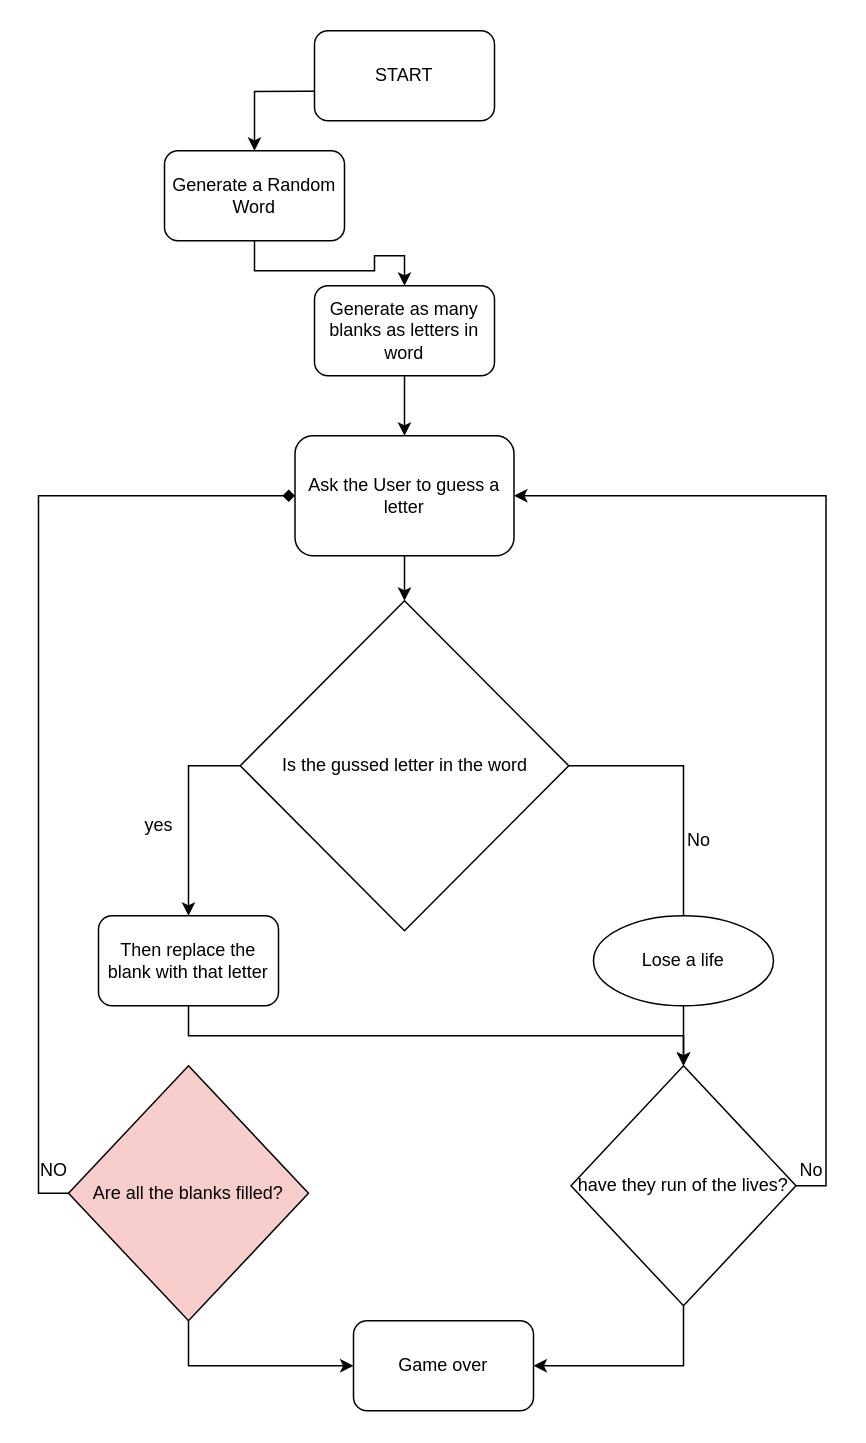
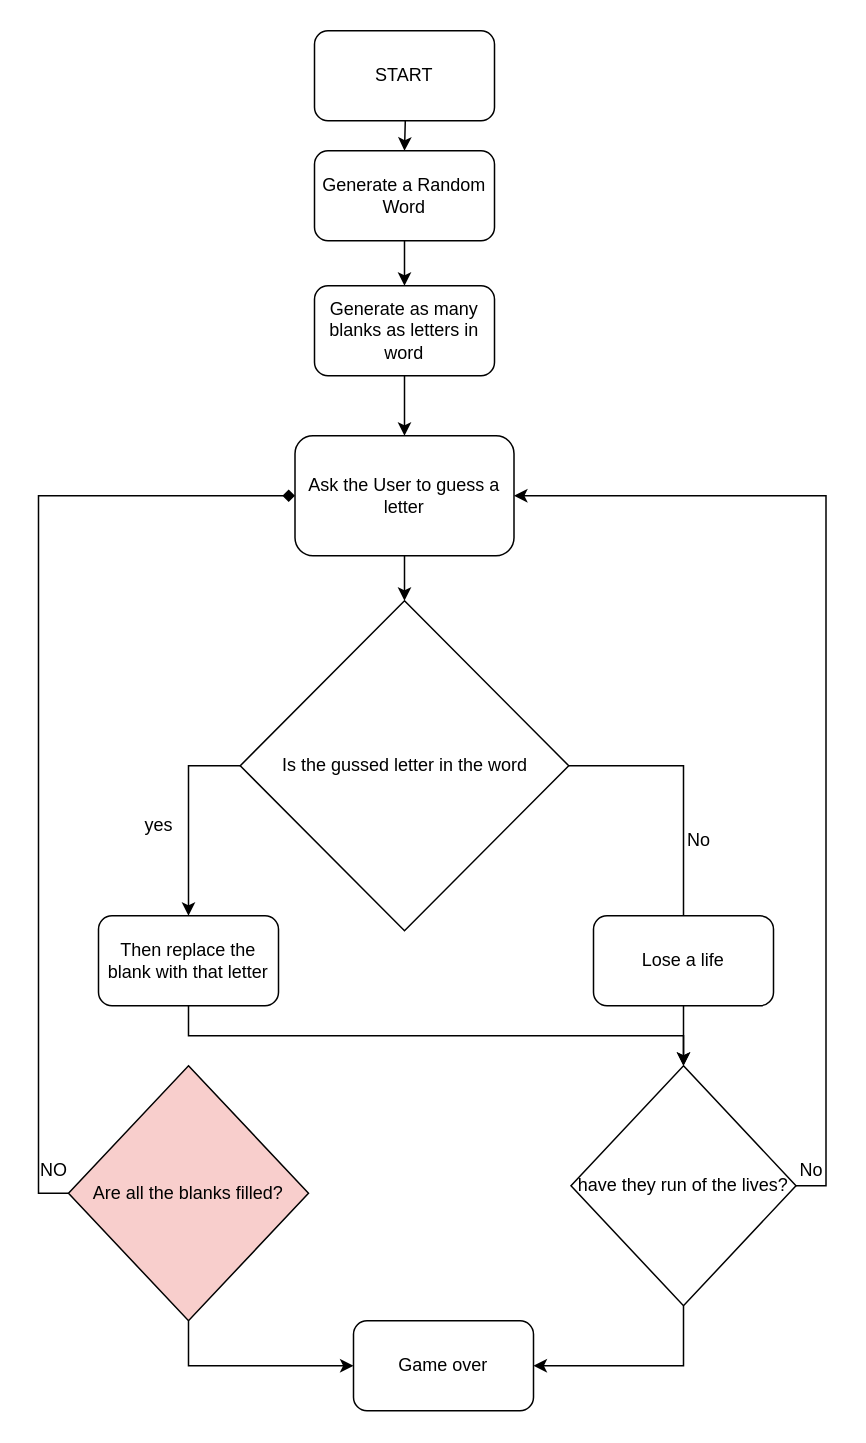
  <mxCell id="0" />
  <mxCell id="1" parent="0" />
  <mxCell id="2" style="edgeStyle=orthogonalEdgeStyle;rounded=0;orthogonalLoop=1;jettySize=auto;html=1;exitX=0.5;exitY=1;exitDx=0;exitDy=0;" edge="1" parent="1" target="5"><mxGeometry relative="1" as="geometry"><mxPoint x="269" y="60" as="sourcePoint" /></mxGeometry></mxCell>
  <mxCell id="3" value="START" style="rounded=1;whiteSpace=wrap;html=1;" vertex="1" parent="1"><mxGeometry x="209" y="20" width="120" height="60" as="geometry" /></mxCell>
  <mxCell id="4" style="edgeStyle=orthogonalEdgeStyle;rounded=0;orthogonalLoop=1;jettySize=auto;html=1;exitX=0.5;exitY=1;exitDx=0;exitDy=0;" edge="1" parent="1" source="5" target="7"><mxGeometry relative="1" as="geometry" /></mxCell>
- <mxCell id="5" value="Generate a Random Word" style="rounded=1;whiteSpace=wrap;html=1;" vertex="1" parent="1"><mxGeometry x="109" y="100" width="120" height="60" as="geometry" /></mxCell>
+ <mxCell id="5" value="Generate a Random Word" style="rounded=1;whiteSpace=wrap;html=1;" vertex="1" parent="1"><mxGeometry x="209" y="100" width="120" height="60" as="geometry" /></mxCell>
  <mxCell id="6" style="edgeStyle=orthogonalEdgeStyle;rounded=0;orthogonalLoop=1;jettySize=auto;html=1;exitX=0.5;exitY=1;exitDx=0;exitDy=0;" edge="1" parent="1" source="7" target="9"><mxGeometry relative="1" as="geometry" /></mxCell>
  <mxCell id="7" value="Generate as many blanks as letters in word" style="rounded=1;whiteSpace=wrap;html=1;" vertex="1" parent="1"><mxGeometry x="209" y="190" width="120" height="60" as="geometry" /></mxCell>
  <mxCell id="8" style="edgeStyle=orthogonalEdgeStyle;rounded=0;orthogonalLoop=1;jettySize=auto;html=1;exitX=0.5;exitY=1;exitDx=0;exitDy=0;" edge="1" parent="1" source="9" target="12"><mxGeometry relative="1" as="geometry" /></mxCell>
  <mxCell id="9" value="Ask the User to guess a letter" style="rounded=1;whiteSpace=wrap;html=1;" vertex="1" parent="1"><mxGeometry x="196" y="290" width="146" height="80" as="geometry" /></mxCell>
  <mxCell id="10" style="edgeStyle=orthogonalEdgeStyle;rounded=0;orthogonalLoop=1;jettySize=auto;html=1;exitX=1;exitY=0.5;exitDx=0;exitDy=0;entryX=0.5;entryY=0;entryDx=0;entryDy=0;endArrow=none;" edge="1" parent="1" source="12" target="16"><mxGeometry relative="1" as="geometry" /></mxCell>
  <mxCell id="11" style="edgeStyle=orthogonalEdgeStyle;rounded=0;orthogonalLoop=1;jettySize=auto;html=1;exitX=0;exitY=0.5;exitDx=0;exitDy=0;" edge="1" parent="1" source="12" target="14"><mxGeometry relative="1" as="geometry" /></mxCell>
  <mxCell id="12" value="Is the gussed letter in the word" style="rhombus;whiteSpace=wrap;html=1;" vertex="1" parent="1"><mxGeometry x="159.5" y="400" width="219" height="220" as="geometry" /></mxCell>
  <mxCell id="13" style="edgeStyle=orthogonalEdgeStyle;rounded=0;orthogonalLoop=1;jettySize=auto;html=1;exitX=0.5;exitY=1;exitDx=0;exitDy=0;" edge="1" parent="1" source="14" target="25"><mxGeometry relative="1" as="geometry" /></mxCell>
  <mxCell id="14" value="Then replace the blank with that letter" style="rounded=1;whiteSpace=wrap;html=1;" vertex="1" parent="1"><mxGeometry x="65" y="610" width="120" height="60" as="geometry" /></mxCell>
  <mxCell id="15" style="edgeStyle=orthogonalEdgeStyle;rounded=0;orthogonalLoop=1;jettySize=auto;html=1;exitX=0.5;exitY=1;exitDx=0;exitDy=0;" edge="1" parent="1" source="16" target="25"><mxGeometry relative="1" as="geometry" /></mxCell>
- <mxCell id="16" value="Lose a life" style="ellipse;whiteSpace=wrap;html=1;" vertex="1" parent="1"><mxGeometry x="395" y="610" width="120" height="60" as="geometry" /></mxCell>
+ <mxCell id="16" value="Lose a life" style="rounded=1;whiteSpace=wrap;html=1;" vertex="1" parent="1"><mxGeometry x="395" y="610" width="120" height="60" as="geometry" /></mxCell>
  <mxCell id="17" value="yes" style="text;html=1;align=center;verticalAlign=middle;resizable=0;points=[];autosize=1;strokeColor=none;" vertex="1" parent="1"><mxGeometry x="90" y="540" width="30" height="20" as="geometry" /></mxCell>
  <mxCell id="18" value="No" style="text;html=1;align=center;verticalAlign=middle;resizable=0;points=[];autosize=1;strokeColor=none;" vertex="1" parent="1"><mxGeometry x="450" y="550" width="30" height="20" as="geometry" /></mxCell>
  <mxCell id="19" style="edgeStyle=orthogonalEdgeStyle;rounded=0;orthogonalLoop=1;jettySize=auto;html=1;exitX=0;exitY=0.5;exitDx=0;exitDy=0;entryX=0;entryY=0.5;entryDx=0;entryDy=0;endArrow=diamond;" edge="1" parent="1" source="21" target="9"><mxGeometry relative="1" as="geometry" /></mxCell>
  <mxCell id="20" style="edgeStyle=orthogonalEdgeStyle;rounded=0;orthogonalLoop=1;jettySize=auto;html=1;exitX=0.5;exitY=1;exitDx=0;exitDy=0;entryX=0;entryY=0.5;entryDx=0;entryDy=0;" edge="1" parent="1" source="21" target="27"><mxGeometry relative="1" as="geometry" /></mxCell>
  <mxCell id="21" value="Are all the blanks filled?" style="rhombus;whiteSpace=wrap;html=1;fillColor=#f8cecc;" vertex="1" parent="1"><mxGeometry x="45" y="710" width="160" height="170" as="geometry" /></mxCell>
  <mxCell id="22" value="NO" style="text;html=1;align=center;verticalAlign=middle;resizable=0;points=[];autosize=1;strokeColor=none;" vertex="1" parent="1"><mxGeometry x="20" y="770" width="30" height="20" as="geometry" /></mxCell>
  <mxCell id="23" style="edgeStyle=orthogonalEdgeStyle;rounded=0;orthogonalLoop=1;jettySize=auto;html=1;exitX=1;exitY=0.5;exitDx=0;exitDy=0;entryX=1;entryY=0.5;entryDx=0;entryDy=0;" edge="1" parent="1" source="25" target="9"><mxGeometry relative="1" as="geometry" /></mxCell>
  <mxCell id="24" style="edgeStyle=orthogonalEdgeStyle;rounded=0;orthogonalLoop=1;jettySize=auto;html=1;exitX=0.5;exitY=1;exitDx=0;exitDy=0;entryX=1;entryY=0.5;entryDx=0;entryDy=0;" edge="1" parent="1" source="25" target="27"><mxGeometry relative="1" as="geometry" /></mxCell>
  <mxCell id="25" value="have they run of the lives?" style="rhombus;whiteSpace=wrap;html=1;" vertex="1" parent="1"><mxGeometry x="380" y="710" width="150" height="160" as="geometry" /></mxCell>
  <mxCell id="26" value="No" style="text;html=1;align=center;verticalAlign=middle;resizable=0;points=[];autosize=1;strokeColor=none;" vertex="1" parent="1"><mxGeometry x="525" y="770" width="30" height="20" as="geometry" /></mxCell>
  <mxCell id="27" value="Game over" style="rounded=1;whiteSpace=wrap;html=1;" vertex="1" parent="1"><mxGeometry x="235" y="880" width="120" height="60" as="geometry" /></mxCell>
